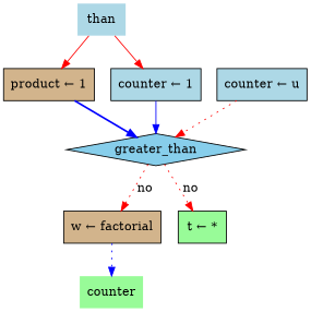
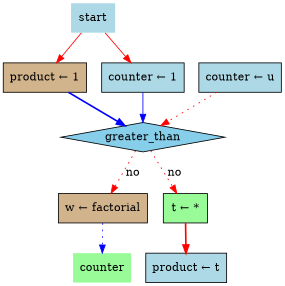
  digraph {
    node [fillcolor=lightblue shape=box style=filled]
    edge [color=red style=dotted]
-   start [shape=plaintext label=than]
+   start [shape=plaintext]
    n2 [fillcolor=palegreen label=counter shape=plaintext]
    greater_than [fillcolor=skyblue shape=diamond]
    n4 [fillcolor=tan label="product &larr; 1"]
    n5 [label="counter &larr; 1"]
    n6 [fillcolor=tan label="w &larr; factorial"]
    n7 [fillcolor=palegreen label="t &larr; *"]
    n8 [label="counter &larr; u"]
+   n9 [label="product &larr; t"]
    subgraph sub_1 {
      start
      n2
    }
    subgraph sub_2 {
      greater_than
    }
    subgraph sub_3 {
      n4
      n5
      n6
      n7
      n8
+     n9
    }
    start -> n4 [style=solid]
    start -> n5 [style=solid]
    greater_than -> n6 [label=no]
    greater_than -> n7 [label=no]
    n4 -> greater_than [color=blue style=bold]
    n5 -> greater_than [color=blue style=solid]
    n6 -> n2 [color=blue]
+   n7 -> n9 [style=bold]
    n8 -> greater_than
  }
